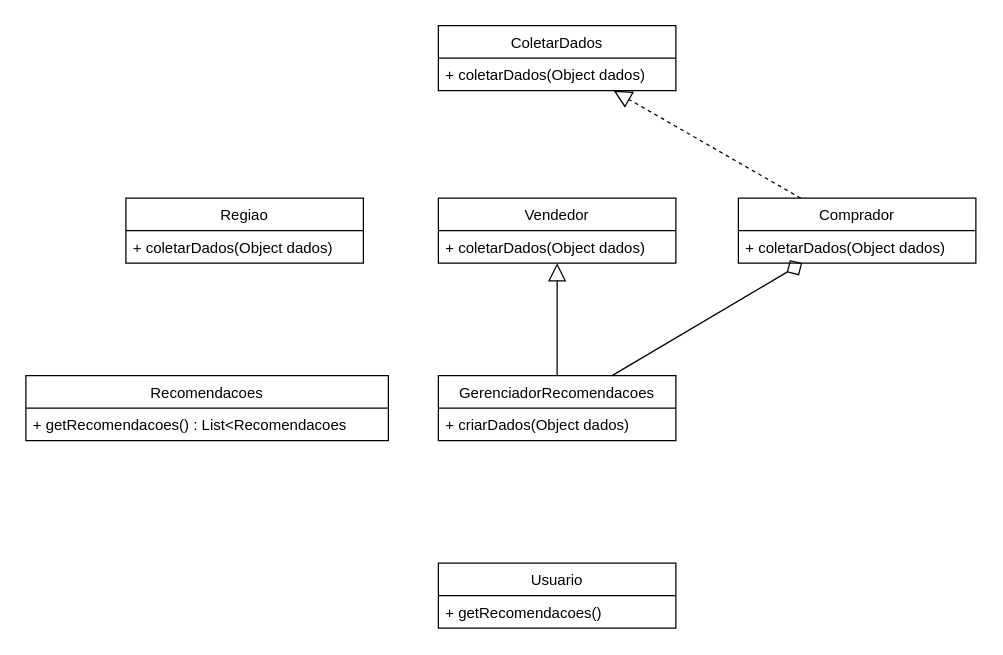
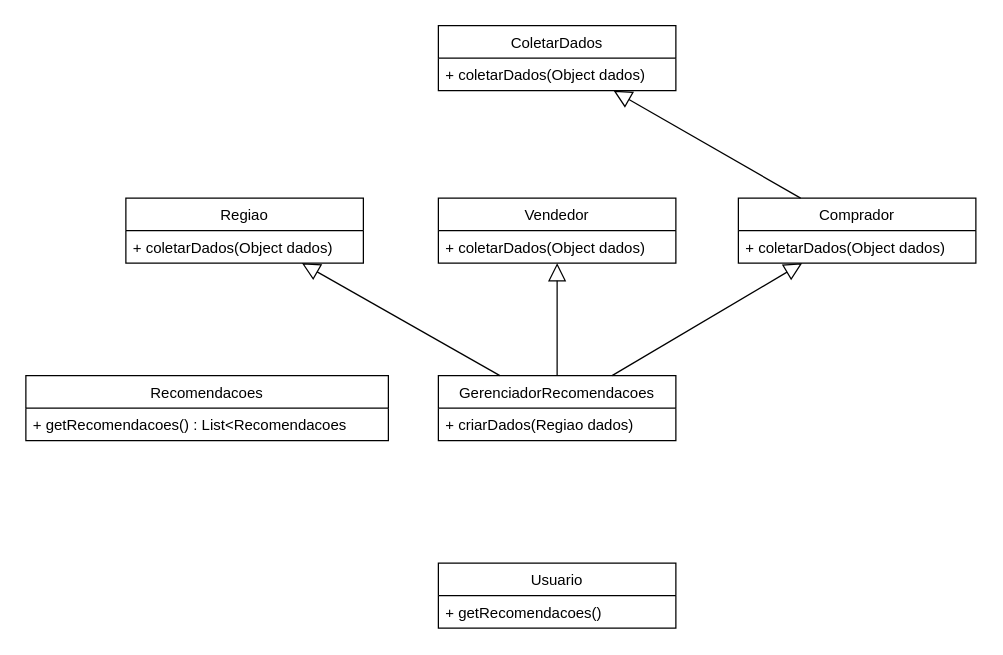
  <mxCell id="0" />
  <mxCell id="1" parent="0" />
  <mxCell id="2" value="ColetarDados" style="swimlane;fontStyle=0;childLayout=stackLayout;horizontal=1;startSize=26;fillColor=none;horizontalStack=0;resizeParent=1;resizeParentMax=0;resizeLast=0;collapsible=1;marginBottom=0;" vertex="1" parent="1"><mxGeometry x="350" y="20" width="190" height="52" as="geometry" /></mxCell>
  <mxCell id="3" value="+ coletarDados(Object dados)" style="text;strokeColor=none;fillColor=none;align=left;verticalAlign=top;spacingLeft=4;spacingRight=4;overflow=hidden;rotatable=0;points=[[0,0.5],[1,0.5]];portConstraint=eastwest;" vertex="1" parent="2"><mxGeometry y="26" width="190" height="26" as="geometry" /></mxCell>
  <mxCell id="4" value="Regiao" style="swimlane;fontStyle=0;childLayout=stackLayout;horizontal=1;startSize=26;fillColor=none;horizontalStack=0;resizeParent=1;resizeParentMax=0;resizeLast=0;collapsible=1;marginBottom=0;" vertex="1" parent="1"><mxGeometry x="100" y="158" width="190" height="52" as="geometry" /></mxCell>
  <mxCell id="5" value="+ coletarDados(Object dados)" style="text;strokeColor=none;fillColor=none;align=left;verticalAlign=top;spacingLeft=4;spacingRight=4;overflow=hidden;rotatable=0;points=[[0,0.5],[1,0.5]];portConstraint=eastwest;" vertex="1" parent="4"><mxGeometry y="26" width="190" height="26" as="geometry" /></mxCell>
  <mxCell id="6" value="Vendedor" style="swimlane;fontStyle=0;childLayout=stackLayout;horizontal=1;startSize=26;fillColor=none;horizontalStack=0;resizeParent=1;resizeParentMax=0;resizeLast=0;collapsible=1;marginBottom=0;" vertex="1" parent="1"><mxGeometry x="350" y="158" width="190" height="52" as="geometry" /></mxCell>
  <mxCell id="7" value="+ coletarDados(Object dados)" style="text;strokeColor=none;fillColor=none;align=left;verticalAlign=top;spacingLeft=4;spacingRight=4;overflow=hidden;rotatable=0;points=[[0,0.5],[1,0.5]];portConstraint=eastwest;" vertex="1" parent="6"><mxGeometry y="26" width="190" height="26" as="geometry" /></mxCell>
- <mxCell id="8" style="edgeStyle=none;rounded=0;orthogonalLoop=1;jettySize=auto;html=1;endArrow=block;endFill=0;endSize=12;dashed=1;" edge="1" parent="1" source="9" target="2"><mxGeometry relative="1" as="geometry" /></mxCell>
+ <mxCell id="8" style="edgeStyle=none;rounded=0;orthogonalLoop=1;jettySize=auto;html=1;endArrow=block;endFill=0;endSize=12;" edge="1" parent="1" source="9" target="2"><mxGeometry relative="1" as="geometry" /></mxCell>
  <mxCell id="9" value="Comprador" style="swimlane;fontStyle=0;childLayout=stackLayout;horizontal=1;startSize=26;fillColor=none;horizontalStack=0;resizeParent=1;resizeParentMax=0;resizeLast=0;collapsible=1;marginBottom=0;" vertex="1" parent="1"><mxGeometry x="590" y="158" width="190" height="52" as="geometry" /></mxCell>
  <mxCell id="10" value="+ coletarDados(Object dados)" style="text;strokeColor=none;fillColor=none;align=left;verticalAlign=top;spacingLeft=4;spacingRight=4;overflow=hidden;rotatable=0;points=[[0,0.5],[1,0.5]];portConstraint=eastwest;" vertex="1" parent="9"><mxGeometry y="26" width="190" height="26" as="geometry" /></mxCell>
- <mxCell id="11" value="" style="edgeStyle=none;rounded=0;orthogonalLoop=1;jettySize=auto;html=1;endArrow=diamond;endFill=0;endSize=12;" edge="1" parent="1" source="14" target="9"><mxGeometry relative="1" as="geometry" /></mxCell>
+ <mxCell id="11" value="" style="edgeStyle=none;rounded=0;orthogonalLoop=1;jettySize=auto;html=1;endArrow=block;endFill=0;endSize=12;" edge="1" parent="1" source="14" target="9"><mxGeometry relative="1" as="geometry" /></mxCell>
+ <mxCell id="12" value="" style="edgeStyle=none;rounded=0;orthogonalLoop=1;jettySize=auto;html=1;endArrow=block;endFill=0;endSize=12;" edge="1" parent="1" source="14" target="4"><mxGeometry relative="1" as="geometry" /></mxCell>
  <mxCell id="13" value="" style="edgeStyle=none;rounded=0;orthogonalLoop=1;jettySize=auto;html=1;endArrow=block;endFill=0;endSize=12;" edge="1" parent="1" source="14" target="7"><mxGeometry relative="1" as="geometry" /></mxCell>
  <mxCell id="14" value="GerenciadorRecomendacoes" style="swimlane;fontStyle=0;childLayout=stackLayout;horizontal=1;startSize=26;fillColor=none;horizontalStack=0;resizeParent=1;resizeParentMax=0;resizeLast=0;collapsible=1;marginBottom=0;" vertex="1" parent="1"><mxGeometry x="350" y="300" width="190" height="52" as="geometry" /></mxCell>
- <mxCell id="15" value="+ criarDados(Object dados)" style="text;strokeColor=none;fillColor=none;align=left;verticalAlign=top;spacingLeft=4;spacingRight=4;overflow=hidden;rotatable=0;points=[[0,0.5],[1,0.5]];portConstraint=eastwest;" vertex="1" parent="14"><mxGeometry y="26" width="190" height="26" as="geometry" /></mxCell>
+ <mxCell id="15" value="+ criarDados(Regiao dados)" style="text;strokeColor=none;fillColor=none;align=left;verticalAlign=top;spacingLeft=4;spacingRight=4;overflow=hidden;rotatable=0;points=[[0,0.5],[1,0.5]];portConstraint=eastwest;" vertex="1" parent="14"><mxGeometry y="26" width="190" height="26" as="geometry" /></mxCell>
  <mxCell id="16" value="Recomendacoes" style="swimlane;fontStyle=0;childLayout=stackLayout;horizontal=1;startSize=26;fillColor=none;horizontalStack=0;resizeParent=1;resizeParentMax=0;resizeLast=0;collapsible=1;marginBottom=0;" vertex="1" parent="1"><mxGeometry y="300" width="290" height="52" as="geometry" x="20" /></mxCell>
  <mxCell id="17" value="+ getRecomendacoes() : List&lt;Recomendacoes" style="text;strokeColor=none;fillColor=none;align=left;verticalAlign=top;spacingLeft=4;spacingRight=4;overflow=hidden;rotatable=0;points=[[0,0.5],[1,0.5]];portConstraint=eastwest;" vertex="1" parent="16"><mxGeometry y="26" width="290" height="26" as="geometry" /></mxCell>
  <mxCell id="18" value="Usuario" style="swimlane;fontStyle=0;childLayout=stackLayout;horizontal=1;startSize=26;fillColor=none;horizontalStack=0;resizeParent=1;resizeParentMax=0;resizeLast=0;collapsible=1;marginBottom=0;" vertex="1" parent="1"><mxGeometry x="350" y="450" width="190" height="52" as="geometry" /></mxCell>
  <mxCell id="19" value="+ getRecomendacoes()" style="text;strokeColor=none;fillColor=none;align=left;verticalAlign=top;spacingLeft=4;spacingRight=4;overflow=hidden;rotatable=0;points=[[0,0.5],[1,0.5]];portConstraint=eastwest;" vertex="1" parent="18"><mxGeometry y="26" width="190" height="26" as="geometry" /></mxCell>
